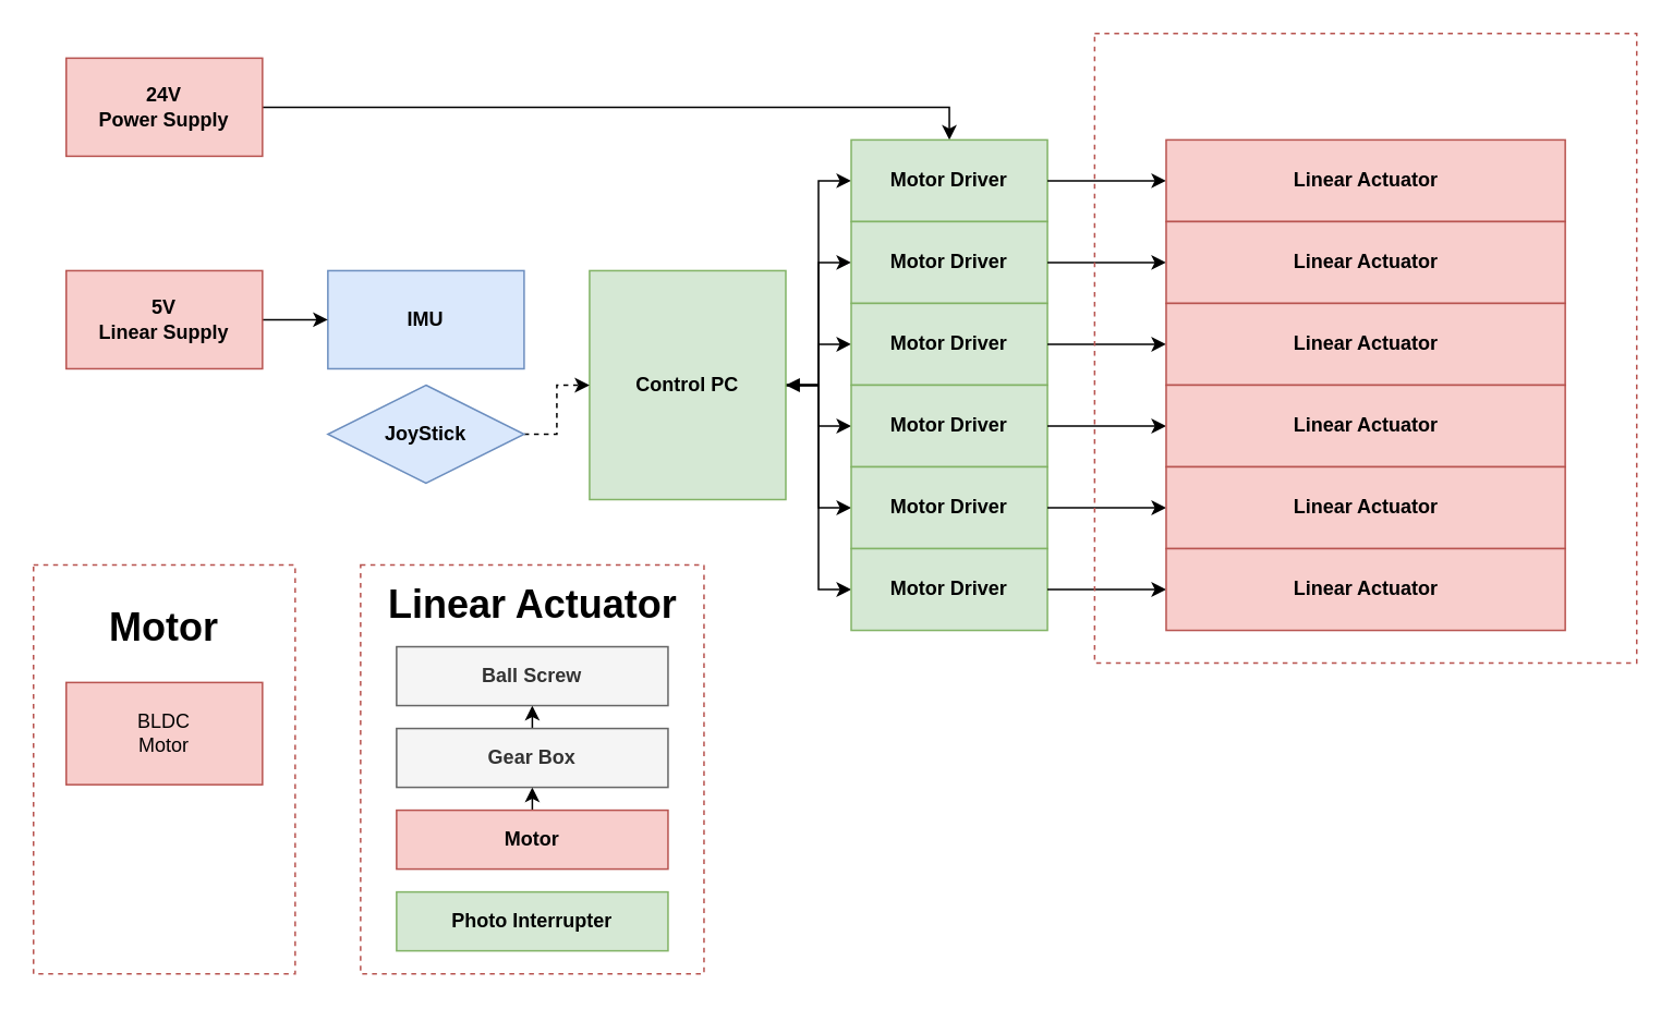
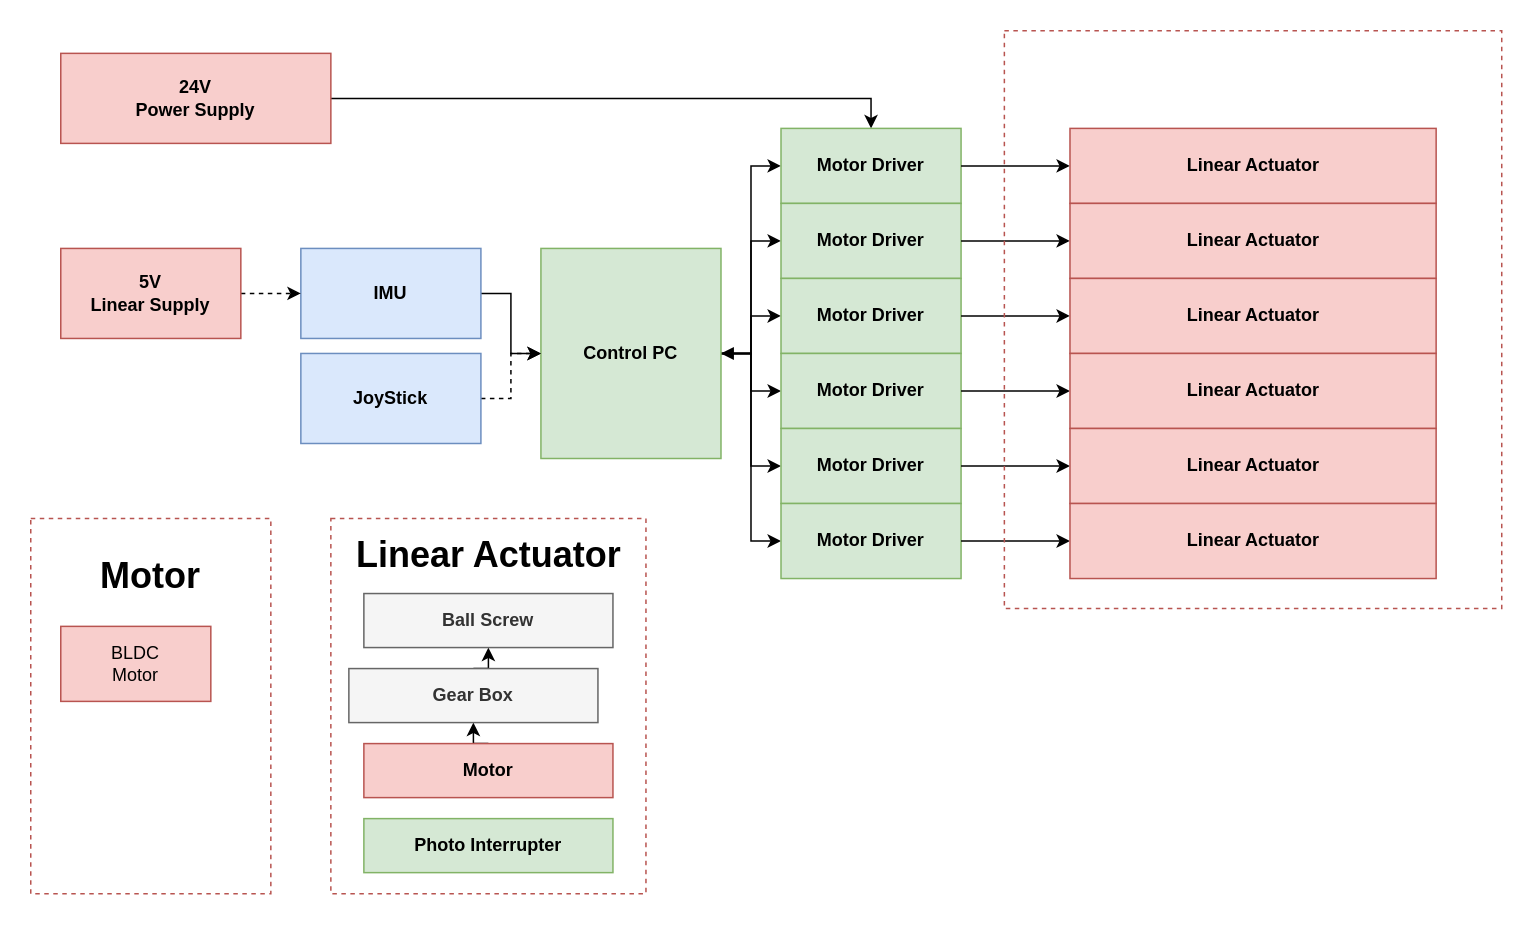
  <mxCell id="0" />
  <mxCell id="1" parent="0" />
  <mxCell id="2" value="" style="edgeStyle=orthogonalEdgeStyle;rounded=0;orthogonalLoop=1;jettySize=auto;html=1;" edge="1" parent="1" source="8" target="25"><mxGeometry relative="1" as="geometry" /></mxCell>
  <mxCell id="3" style="edgeStyle=orthogonalEdgeStyle;rounded=0;orthogonalLoop=1;jettySize=auto;html=1;exitX=1;exitY=0.5;exitDx=0;exitDy=0;entryX=0;entryY=0.5;entryDx=0;entryDy=0;" edge="1" parent="1" source="8" target="26"><mxGeometry relative="1" as="geometry" /></mxCell>
  <mxCell id="4" style="edgeStyle=orthogonalEdgeStyle;rounded=0;orthogonalLoop=1;jettySize=auto;html=1;exitX=1;exitY=0.5;exitDx=0;exitDy=0;entryX=0;entryY=0.5;entryDx=0;entryDy=0;" edge="1" parent="1" source="8" target="27"><mxGeometry relative="1" as="geometry" /></mxCell>
  <mxCell id="5" style="edgeStyle=orthogonalEdgeStyle;rounded=0;orthogonalLoop=1;jettySize=auto;html=1;exitX=1;exitY=0.5;exitDx=0;exitDy=0;entryX=0;entryY=0.5;entryDx=0;entryDy=0;" edge="1" parent="1" source="8" target="24"><mxGeometry relative="1" as="geometry" /></mxCell>
  <mxCell id="6" style="edgeStyle=orthogonalEdgeStyle;rounded=0;orthogonalLoop=1;jettySize=auto;html=1;exitX=1;exitY=0.5;exitDx=0;exitDy=0;entryX=0;entryY=0.5;entryDx=0;entryDy=0;" edge="1" parent="1" source="8" target="23"><mxGeometry relative="1" as="geometry" /></mxCell>
  <mxCell id="7" style="edgeStyle=orthogonalEdgeStyle;rounded=0;orthogonalLoop=1;jettySize=auto;html=1;exitX=1;exitY=0.5;exitDx=0;exitDy=0;entryX=0;entryY=0.5;entryDx=0;entryDy=0;startArrow=block;startFill=1;" edge="1" parent="1" source="8" target="22"><mxGeometry relative="1" as="geometry" /></mxCell>
  <mxCell id="8" value="&lt;b&gt;Control PC&lt;/b&gt;" style="rounded=0;whiteSpace=wrap;html=1;fillColor=#d5e8d4;strokeColor=#82b366;" vertex="1" parent="1"><mxGeometry x="360" y="165" width="120" height="140" as="geometry" /></mxCell>
+ <mxCell id="9" value="" style="edgeStyle=orthogonalEdgeStyle;rounded=0;orthogonalLoop=1;jettySize=auto;html=1;" edge="1" parent="1" source="10" target="8"><mxGeometry relative="1" as="geometry" /></mxCell>
  <mxCell id="10" value="&lt;b&gt;IMU&lt;/b&gt;" style="rounded=0;whiteSpace=wrap;html=1;fillColor=#dae8fc;strokeColor=#6c8ebf;" vertex="1" parent="1"><mxGeometry x="200" y="165" width="120" height="60" as="geometry" /></mxCell>
  <mxCell id="11" value="" style="edgeStyle=orthogonalEdgeStyle;rounded=0;orthogonalLoop=1;jettySize=auto;html=1;dashed=1;" edge="1" parent="1" source="12" target="8"><mxGeometry relative="1" as="geometry" /></mxCell>
- <mxCell id="12" value="&lt;b&gt;JoyStick&lt;/b&gt;" style="rhombus;whiteSpace=wrap;html=1;fillColor=#dae8fc;strokeColor=#6c8ebf;" vertex="1" parent="1"><mxGeometry x="200" y="235" width="120" height="60" as="geometry" /></mxCell>
- <mxCell id="13" value="" style="edgeStyle=orthogonalEdgeStyle;rounded=0;orthogonalLoop=1;jettySize=auto;html=1;" edge="1" parent="1" source="14" target="10"><mxGeometry relative="1" as="geometry" /></mxCell>
+ <mxCell id="12" value="&lt;b&gt;JoyStick&lt;/b&gt;" style="rounded=0;whiteSpace=wrap;html=1;fillColor=#dae8fc;strokeColor=#6c8ebf;" vertex="1" parent="1"><mxGeometry x="200" y="235" width="120" height="60" as="geometry" /></mxCell>
+ <mxCell id="13" value="" style="edgeStyle=orthogonalEdgeStyle;rounded=0;orthogonalLoop=1;jettySize=auto;html=1;dashed=1;" edge="1" parent="1" source="14" target="10"><mxGeometry relative="1" as="geometry" /></mxCell>
  <mxCell id="14" value="&lt;b&gt;5V&lt;br&gt;Linear Supply&lt;/b&gt;" style="rounded=0;whiteSpace=wrap;html=1;fillColor=#f8cecc;strokeColor=#b85450;" vertex="1" parent="1"><mxGeometry x="40" y="165" width="120" height="60" as="geometry" /></mxCell>
  <mxCell id="15" style="edgeStyle=orthogonalEdgeStyle;rounded=0;orthogonalLoop=1;jettySize=auto;html=1;exitX=1;exitY=0.5;exitDx=0;exitDy=0;entryX=0.5;entryY=0;entryDx=0;entryDy=0;" edge="1" parent="1" source="16" target="22"><mxGeometry relative="1" as="geometry" /></mxCell>
- <mxCell id="16" value="&lt;b&gt;24V&lt;br&gt;Power Supply&lt;/b&gt;" style="rounded=0;whiteSpace=wrap;html=1;fillColor=#f8cecc;strokeColor=#b85450;" vertex="1" parent="1"><mxGeometry x="40" y="35" width="120" height="60" as="geometry" /></mxCell>
+ <mxCell id="16" value="&lt;b&gt;24V&lt;br&gt;Power Supply&lt;/b&gt;" style="rounded=0;whiteSpace=wrap;html=1;fillColor=#f8cecc;strokeColor=#b85450;" vertex="1" parent="1"><mxGeometry x="40" y="35" width="180" height="60" as="geometry" /></mxCell>
  <mxCell id="17" value="" style="group" vertex="1" connectable="0" parent="1"><mxGeometry x="20" y="345" width="160" height="250" as="geometry" /></mxCell>
  <mxCell id="18" value="" style="rounded=0;whiteSpace=wrap;html=1;fillColor=none;dashed=1;strokeColor=#b85450;" vertex="1" parent="17"><mxGeometry width="160" height="250" as="geometry" /></mxCell>
  <mxCell id="19" value="&lt;h1&gt;Motor&lt;/h1&gt;" style="text;html=1;strokeColor=none;fillColor=none;align=center;verticalAlign=middle;whiteSpace=wrap;rounded=0;dashed=1;" vertex="1" parent="17"><mxGeometry x="50" y="15.625" width="60" height="46.875" as="geometry" /></mxCell>
- <mxCell id="20" value="BLDC&lt;br&gt;Motor" style="rounded=0;whiteSpace=wrap;html=1;fillColor=#f8cecc;strokeColor=#b85450;" vertex="1" parent="17"><mxGeometry x="20" y="71.875" width="120" height="62.5" as="geometry" /></mxCell>
+ <mxCell id="20" value="BLDC&lt;br&gt;Motor" style="rounded=0;whiteSpace=wrap;html=1;fillColor=#f8cecc;strokeColor=#b85450;" vertex="1" parent="17"><mxGeometry x="20" y="71.875" width="100" height="50" as="geometry" /></mxCell>
  <mxCell id="21" value="" style="group" vertex="1" connectable="0" parent="1"><mxGeometry x="520" y="85" width="120" height="300" as="geometry" /></mxCell>
  <mxCell id="22" value="&lt;b&gt;Motor Driver&lt;/b&gt;" style="rounded=0;whiteSpace=wrap;html=1;fillColor=#d5e8d4;strokeColor=#82b366;" vertex="1" parent="21"><mxGeometry width="120" height="50" as="geometry" /></mxCell>
  <mxCell id="23" value="&lt;b&gt;Motor Driver&lt;/b&gt;" style="rounded=0;whiteSpace=wrap;html=1;fillColor=#d5e8d4;strokeColor=#82b366;" vertex="1" parent="21"><mxGeometry y="50" width="120" height="50" as="geometry" /></mxCell>
  <mxCell id="24" value="&lt;b&gt;Motor Driver&lt;/b&gt;" style="rounded=0;whiteSpace=wrap;html=1;fillColor=#d5e8d4;strokeColor=#82b366;" vertex="1" parent="21"><mxGeometry y="100" width="120" height="50" as="geometry" /></mxCell>
  <mxCell id="25" value="&lt;b&gt;Motor Driver&lt;/b&gt;" style="rounded=0;whiteSpace=wrap;html=1;fillColor=#d5e8d4;strokeColor=#82b366;" vertex="1" parent="21"><mxGeometry y="150" width="120" height="50" as="geometry" /></mxCell>
  <mxCell id="26" value="&lt;b&gt;Motor Driver&lt;/b&gt;" style="rounded=0;whiteSpace=wrap;html=1;fillColor=#d5e8d4;strokeColor=#82b366;" vertex="1" parent="21"><mxGeometry y="200" width="120" height="50" as="geometry" /></mxCell>
  <mxCell id="27" value="&lt;b&gt;Motor Driver&lt;/b&gt;" style="rounded=0;whiteSpace=wrap;html=1;fillColor=#d5e8d4;strokeColor=#82b366;" vertex="1" parent="21"><mxGeometry y="250" width="120" height="50" as="geometry" /></mxCell>
  <mxCell id="28" style="edgeStyle=orthogonalEdgeStyle;rounded=0;orthogonalLoop=1;jettySize=auto;html=1;exitX=1;exitY=0.5;exitDx=0;exitDy=0;" edge="1" parent="1" source="22" target="37"><mxGeometry relative="1" as="geometry" /></mxCell>
  <mxCell id="29" style="edgeStyle=orthogonalEdgeStyle;rounded=0;orthogonalLoop=1;jettySize=auto;html=1;exitX=1;exitY=0.5;exitDx=0;exitDy=0;" edge="1" parent="1" source="23" target="38"><mxGeometry relative="1" as="geometry" /></mxCell>
  <mxCell id="30" style="edgeStyle=orthogonalEdgeStyle;rounded=0;orthogonalLoop=1;jettySize=auto;html=1;exitX=1;exitY=0.5;exitDx=0;exitDy=0;entryX=0;entryY=0.5;entryDx=0;entryDy=0;" edge="1" parent="1" source="24" target="39"><mxGeometry relative="1" as="geometry" /></mxCell>
  <mxCell id="31" style="edgeStyle=orthogonalEdgeStyle;rounded=0;orthogonalLoop=1;jettySize=auto;html=1;exitX=1;exitY=0.5;exitDx=0;exitDy=0;" edge="1" parent="1" source="25" target="40"><mxGeometry relative="1" as="geometry" /></mxCell>
  <mxCell id="32" style="edgeStyle=orthogonalEdgeStyle;rounded=0;orthogonalLoop=1;jettySize=auto;html=1;exitX=1;exitY=0.5;exitDx=0;exitDy=0;entryX=0;entryY=0.5;entryDx=0;entryDy=0;" edge="1" parent="1" source="26" target="41"><mxGeometry relative="1" as="geometry" /></mxCell>
  <mxCell id="33" style="edgeStyle=orthogonalEdgeStyle;rounded=0;orthogonalLoop=1;jettySize=auto;html=1;exitX=1;exitY=0.5;exitDx=0;exitDy=0;entryX=0;entryY=0.5;entryDx=0;entryDy=0;" edge="1" parent="1" source="27" target="42"><mxGeometry relative="1" as="geometry" /></mxCell>
  <mxCell id="34" value="" style="group" vertex="1" connectable="0" parent="1"><mxGeometry x="668.86" y="20" width="331.48" height="385" as="geometry" /></mxCell>
  <mxCell id="35" value="" style="rounded=0;whiteSpace=wrap;html=1;dashed=1;fillColor=none;strokeColor=#b85450;" vertex="1" parent="34"><mxGeometry width="331.48" height="385" as="geometry" /></mxCell>
  <mxCell id="36" value="" style="group" vertex="1" connectable="0" parent="34"><mxGeometry x="43.717" y="65" width="244.04" height="300" as="geometry" /></mxCell>
  <mxCell id="37" value="&lt;b&gt;Linear Actuator&lt;/b&gt;" style="rounded=0;whiteSpace=wrap;html=1;fillColor=#f8cecc;strokeColor=#b85450;" vertex="1" parent="36"><mxGeometry x="0.01" width="244.03" height="50" as="geometry" /></mxCell>
  <mxCell id="38" value="&lt;b&gt;Linear Actuator&lt;/b&gt;" style="rounded=0;whiteSpace=wrap;html=1;fillColor=#f8cecc;strokeColor=#b85450;" vertex="1" parent="36"><mxGeometry y="50" width="244.03" height="50" as="geometry" /></mxCell>
  <mxCell id="39" value="&lt;b&gt;Linear Actuator&lt;/b&gt;" style="rounded=0;whiteSpace=wrap;html=1;fillColor=#f8cecc;strokeColor=#b85450;" vertex="1" parent="36"><mxGeometry y="100" width="244.03" height="50" as="geometry" /></mxCell>
  <mxCell id="40" value="&lt;b&gt;Linear Actuator&lt;/b&gt;" style="rounded=0;whiteSpace=wrap;html=1;fillColor=#f8cecc;strokeColor=#b85450;" vertex="1" parent="36"><mxGeometry y="150" width="244.03" height="50" as="geometry" /></mxCell>
  <mxCell id="41" value="&lt;b&gt;Linear Actuator&lt;/b&gt;" style="rounded=0;whiteSpace=wrap;html=1;fillColor=#f8cecc;strokeColor=#b85450;" vertex="1" parent="36"><mxGeometry y="200" width="244.03" height="50" as="geometry" /></mxCell>
  <mxCell id="42" value="&lt;b&gt;Linear Actuator&lt;/b&gt;" style="rounded=0;whiteSpace=wrap;html=1;fillColor=#f8cecc;strokeColor=#b85450;" vertex="1" parent="36"><mxGeometry y="250" width="244.03" height="50" as="geometry" /></mxCell>
  <mxCell id="43" value="" style="rounded=0;whiteSpace=wrap;html=1;fillColor=none;strokeColor=#b85450;dashed=1;" vertex="1" parent="1"><mxGeometry x="220" y="345" width="210" height="250" as="geometry" /></mxCell>
  <mxCell id="44" style="edgeStyle=orthogonalEdgeStyle;rounded=0;orthogonalLoop=1;jettySize=auto;html=1;exitX=0.5;exitY=0;exitDx=0;exitDy=0;entryX=0.5;entryY=1;entryDx=0;entryDy=0;" edge="1" parent="1" source="45" target="47"><mxGeometry relative="1" as="geometry" /></mxCell>
  <mxCell id="45" value="&lt;b&gt;Motor&lt;/b&gt;" style="rounded=0;whiteSpace=wrap;html=1;fillColor=#f8cecc;strokeColor=#b85450;" vertex="1" parent="1"><mxGeometry x="242" y="495" width="166" height="36" as="geometry" /></mxCell>
  <mxCell id="46" style="edgeStyle=orthogonalEdgeStyle;rounded=0;orthogonalLoop=1;jettySize=auto;html=1;exitX=0.5;exitY=0;exitDx=0;exitDy=0;entryX=0.5;entryY=1;entryDx=0;entryDy=0;" edge="1" parent="1" source="47" target="48"><mxGeometry relative="1" as="geometry" /></mxCell>
- <mxCell id="47" value="&lt;b&gt;Gear Box&lt;/b&gt;" style="rounded=0;whiteSpace=wrap;html=1;fillColor=#f5f5f5;fontColor=#333333;strokeColor=#666666;" vertex="1" parent="1"><mxGeometry x="242" y="445" width="166" height="36" as="geometry" /></mxCell>
+ <mxCell id="47" value="&lt;b&gt;Gear Box&lt;/b&gt;" style="rounded=0;whiteSpace=wrap;html=1;fillColor=#f5f5f5;fontColor=#333333;strokeColor=#666666;" vertex="1" parent="1"><mxGeometry x="232" y="445" width="166" height="36" as="geometry" /></mxCell>
  <mxCell id="48" value="&lt;b&gt;Ball Screw&lt;/b&gt;" style="rounded=0;whiteSpace=wrap;html=1;fillColor=#f5f5f5;fontColor=#333333;strokeColor=#666666;" vertex="1" parent="1"><mxGeometry x="242" y="395" width="166" height="36" as="geometry" /></mxCell>
  <mxCell id="49" value="&lt;h1&gt;Linear Actuator&lt;/h1&gt;" style="text;html=1;strokeColor=none;fillColor=none;align=center;verticalAlign=middle;whiteSpace=wrap;rounded=0;dashed=1;" vertex="1" parent="1"><mxGeometry x="222.5" y="355" width="205" height="30" as="geometry" /></mxCell>
  <mxCell id="50" value="&lt;b&gt;Photo Interrupter&lt;/b&gt;" style="rounded=0;whiteSpace=wrap;html=1;fillColor=#d5e8d4;strokeColor=#82b366;" vertex="1" parent="1"><mxGeometry x="242" y="545" width="166" height="36" as="geometry" /></mxCell>
